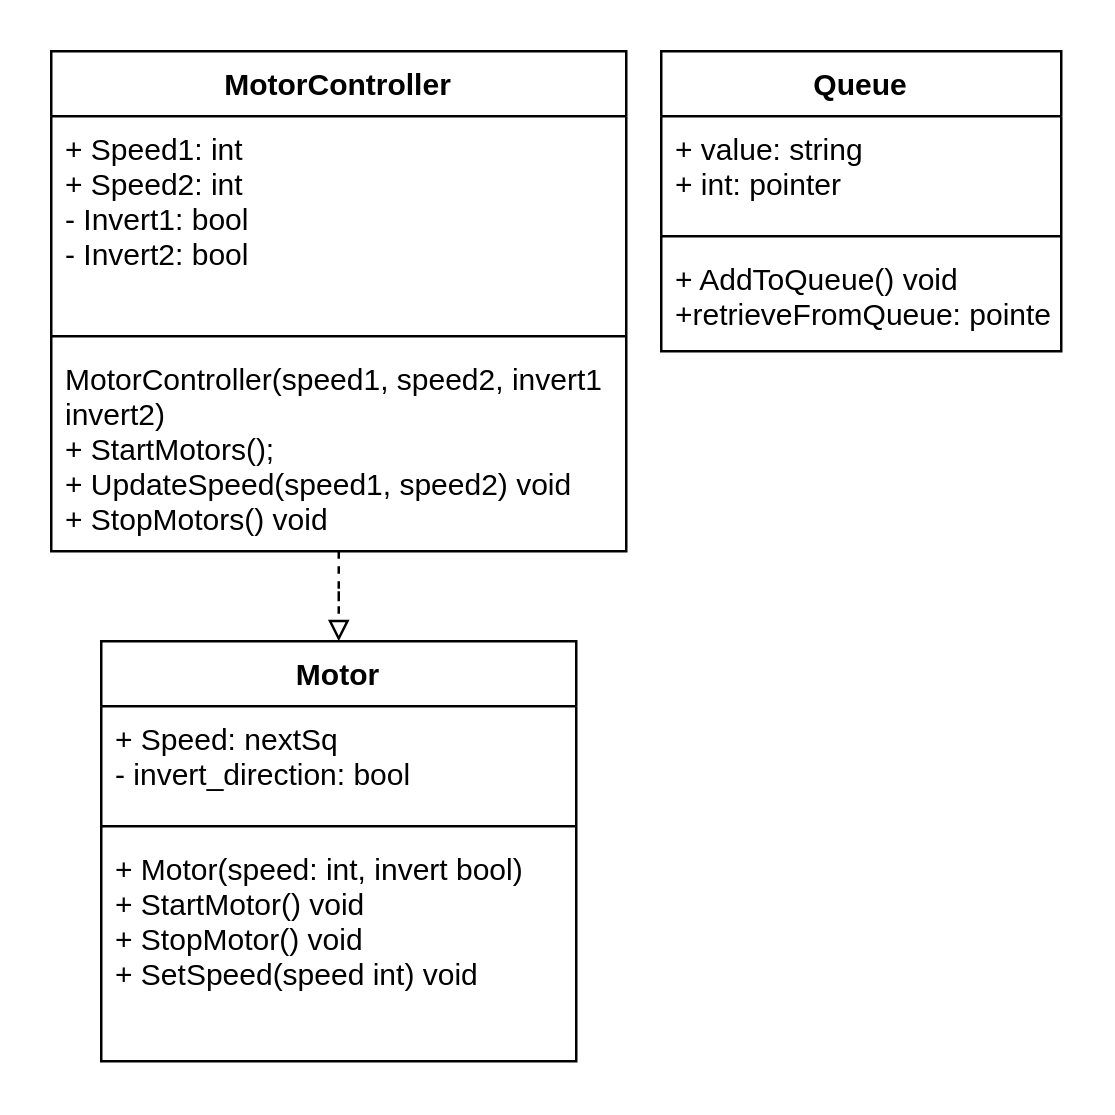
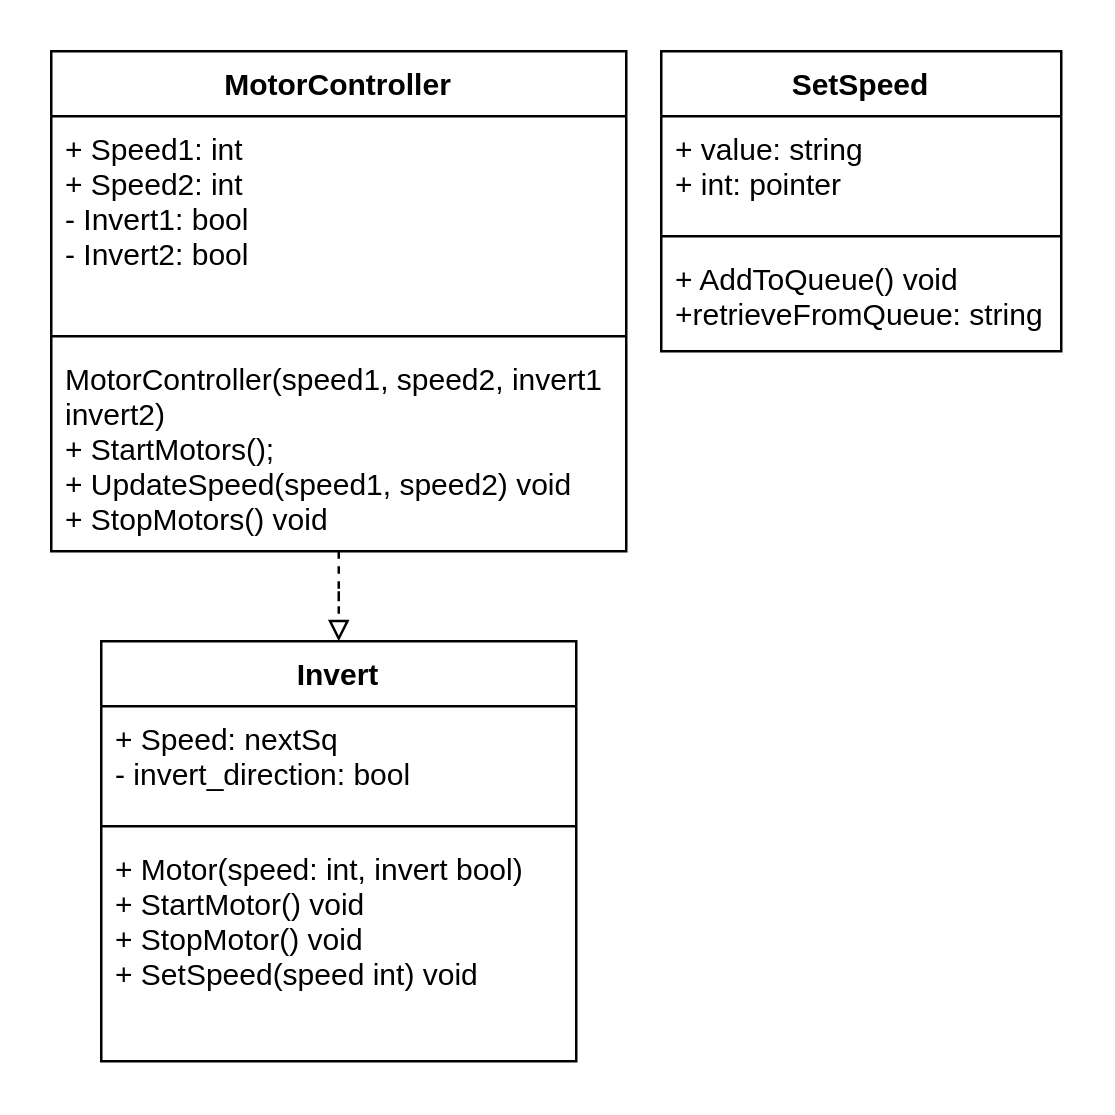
  <mxCell id="0" />
  <mxCell id="1" parent="0" />
- <mxCell id="2" value="Motor" style="swimlane;fontStyle=1;align=center;verticalAlign=top;childLayout=stackLayout;horizontal=1;startSize=26;horizontalStack=0;resizeParent=1;resizeParentMax=0;resizeLast=0;collapsible=1;marginBottom=0;" parent="1" vertex="1"><mxGeometry x="40" y="256" width="190" height="168" as="geometry" /></mxCell>
+ <mxCell id="2" value="Invert" style="swimlane;fontStyle=1;align=center;verticalAlign=top;childLayout=stackLayout;horizontal=1;startSize=26;horizontalStack=0;resizeParent=1;resizeParentMax=0;resizeLast=0;collapsible=1;marginBottom=0;" parent="1" vertex="1"><mxGeometry x="40" y="256" width="190" height="168" as="geometry" /></mxCell>
  <mxCell id="3" value="+ Speed: nextSq&#10;- invert_direction: bool" style="text;strokeColor=none;fillColor=none;align=left;verticalAlign=top;spacingLeft=4;spacingRight=4;overflow=hidden;rotatable=0;points=[[0,0.5],[1,0.5]];portConstraint=eastwest;" parent="2" vertex="1"><mxGeometry y="26" width="190" height="44" as="geometry" /></mxCell>
  <mxCell id="4" value="" style="line;strokeWidth=1;fillColor=none;align=left;verticalAlign=middle;spacingTop=-1;spacingLeft=3;spacingRight=3;rotatable=0;labelPosition=right;points=[];portConstraint=eastwest;" parent="2" vertex="1"><mxGeometry y="70" width="190" height="8" as="geometry" /></mxCell>
  <mxCell id="5" value="+ Motor(speed: int, invert bool)&#10;+ StartMotor() void&#10;+ StopMotor() void&#10;+ SetSpeed(speed int) void" style="text;strokeColor=none;fillColor=none;align=left;verticalAlign=top;spacingLeft=4;spacingRight=4;overflow=hidden;rotatable=0;points=[[0,0.5],[1,0.5]];portConstraint=eastwest;" parent="2" vertex="1"><mxGeometry y="78" width="190" height="90" as="geometry" /></mxCell>
  <mxCell id="6" style="edgeStyle=orthogonalEdgeStyle;rounded=0;orthogonalLoop=1;jettySize=auto;html=1;entryX=0.5;entryY=0;entryDx=0;entryDy=0;endArrow=block;endFill=0;dashed=1;" parent="1" source="7" target="2" edge="1"><mxGeometry relative="1" as="geometry" /></mxCell>
  <mxCell id="7" value="MotorController" style="swimlane;fontStyle=1;align=center;verticalAlign=top;childLayout=stackLayout;horizontal=1;startSize=26;horizontalStack=0;resizeParent=1;resizeParentMax=0;resizeLast=0;collapsible=1;marginBottom=0;" parent="1" vertex="1"><mxGeometry x="20" y="20" width="230" height="200" as="geometry" /></mxCell>
  <mxCell id="8" value="+ Speed1: int&#10;+ Speed2: int&#10;- Invert1: bool&#10;- Invert2: bool" style="text;strokeColor=none;fillColor=none;align=left;verticalAlign=top;spacingLeft=4;spacingRight=4;overflow=hidden;rotatable=0;points=[[0,0.5],[1,0.5]];portConstraint=eastwest;" parent="7" vertex="1"><mxGeometry y="26" width="230" height="84" as="geometry" /></mxCell>
  <mxCell id="9" value="" style="line;strokeWidth=1;fillColor=none;align=left;verticalAlign=middle;spacingTop=-1;spacingLeft=3;spacingRight=3;rotatable=0;labelPosition=right;points=[];portConstraint=eastwest;" parent="7" vertex="1"><mxGeometry y="110" width="230" height="8" as="geometry" /></mxCell>
  <mxCell id="10" value="MotorController(speed1, speed2, invert1&#10;invert2)&#10;+ StartMotors();&#10;+ UpdateSpeed(speed1, speed2) void&#10;+ StopMotors() void&#10;" style="text;strokeColor=none;fillColor=none;align=left;verticalAlign=top;spacingLeft=4;spacingRight=4;overflow=hidden;rotatable=0;points=[[0,0.5],[1,0.5]];portConstraint=eastwest;" parent="7" vertex="1"><mxGeometry y="118" width="230" height="82" as="geometry" /></mxCell>
- <mxCell id="11" value="Queue" style="swimlane;fontStyle=1;align=center;verticalAlign=top;childLayout=stackLayout;horizontal=1;startSize=26;horizontalStack=0;resizeParent=1;resizeParentMax=0;resizeLast=0;collapsible=1;marginBottom=0;" parent="1" vertex="1"><mxGeometry x="264" y="20" width="160" height="120" as="geometry" /></mxCell>
+ <mxCell id="11" value="SetSpeed" style="swimlane;fontStyle=1;align=center;verticalAlign=top;childLayout=stackLayout;horizontal=1;startSize=26;horizontalStack=0;resizeParent=1;resizeParentMax=0;resizeLast=0;collapsible=1;marginBottom=0;" parent="1" vertex="1"><mxGeometry x="264" y="20" width="160" height="120" as="geometry" /></mxCell>
  <mxCell id="12" value="+ value: string&#10;+ int: pointer&#10;" style="text;strokeColor=none;fillColor=none;align=left;verticalAlign=top;spacingLeft=4;spacingRight=4;overflow=hidden;rotatable=0;points=[[0,0.5],[1,0.5]];portConstraint=eastwest;" parent="11" vertex="1"><mxGeometry y="26" width="160" height="44" as="geometry" /></mxCell>
  <mxCell id="13" value="" style="line;strokeWidth=1;fillColor=none;align=left;verticalAlign=middle;spacingTop=-1;spacingLeft=3;spacingRight=3;rotatable=0;labelPosition=right;points=[];portConstraint=eastwest;" parent="11" vertex="1"><mxGeometry y="70" width="160" height="8" as="geometry" /></mxCell>
- <mxCell id="14" value="+ AddToQueue() void&#10;+retrieveFromQueue: pointer" style="text;strokeColor=none;fillColor=none;align=left;verticalAlign=top;spacingLeft=4;spacingRight=4;overflow=hidden;rotatable=0;points=[[0,0.5],[1,0.5]];portConstraint=eastwest;" parent="11" vertex="1"><mxGeometry y="78" width="160" height="42" as="geometry" /></mxCell>
+ <mxCell id="14" value="+ AddToQueue() void&#10;+retrieveFromQueue: string" style="text;strokeColor=none;fillColor=none;align=left;verticalAlign=top;spacingLeft=4;spacingRight=4;overflow=hidden;rotatable=0;points=[[0,0.5],[1,0.5]];portConstraint=eastwest;" parent="11" vertex="1"><mxGeometry y="78" width="160" height="42" as="geometry" /></mxCell>
